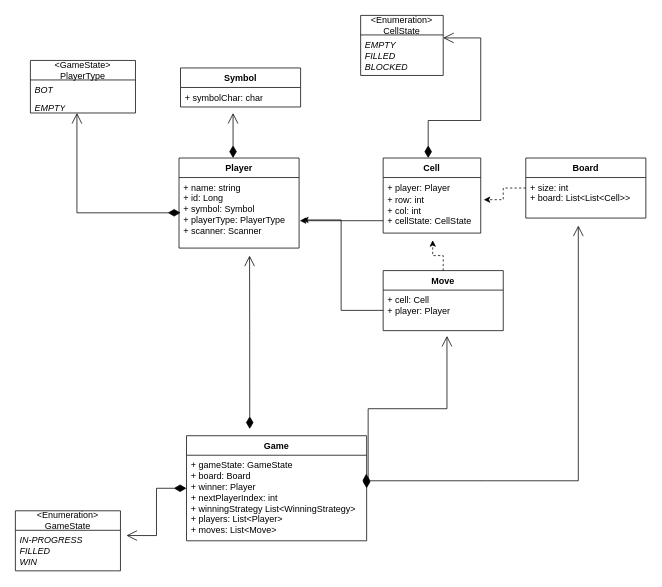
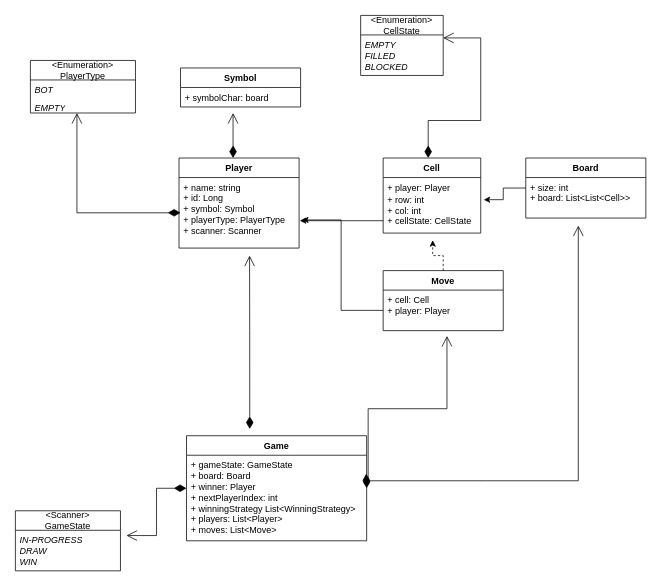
  <mxCell id="0" />
  <mxCell id="1" parent="0" />
  <mxCell id="2" value="Player" style="swimlane;fontStyle=1;align=center;verticalAlign=top;childLayout=stackLayout;horizontal=1;startSize=26;horizontalStack=0;resizeParent=1;resizeParentMax=0;resizeLast=0;collapsible=1;marginBottom=0;whiteSpace=wrap;html=1;" vertex="1" parent="1"><mxGeometry x="238" y="210" width="160" height="120" as="geometry" /></mxCell>
  <mxCell id="3" value="+ name: string&lt;div&gt;+ id: Long&lt;/div&gt;&lt;div&gt;+ symbol: Symbol&lt;/div&gt;&lt;div&gt;+ playerType: PlayerType&lt;/div&gt;&lt;div&gt;+ scanner: Scanner&lt;/div&gt;" style="text;strokeColor=none;fillColor=none;align=left;verticalAlign=top;spacingLeft=4;spacingRight=4;overflow=hidden;rotatable=0;points=[[0,0.5],[1,0.5]];portConstraint=eastwest;whiteSpace=wrap;html=1;" vertex="1" parent="2"><mxGeometry y="26" width="160" height="94" as="geometry" /></mxCell>
  <mxCell id="4" value="Symbol" style="swimlane;fontStyle=1;align=center;verticalAlign=top;childLayout=stackLayout;horizontal=1;startSize=26;horizontalStack=0;resizeParent=1;resizeParentMax=0;resizeLast=0;collapsible=1;marginBottom=0;whiteSpace=wrap;html=1;" vertex="1" parent="1"><mxGeometry x="240" y="90" width="160" height="52" as="geometry" /></mxCell>
- <mxCell id="5" value="+ symbolChar: char" style="text;strokeColor=none;fillColor=none;align=left;verticalAlign=top;spacingLeft=4;spacingRight=4;overflow=hidden;rotatable=0;points=[[0,0.5],[1,0.5]];portConstraint=eastwest;whiteSpace=wrap;html=1;" vertex="1" parent="4"><mxGeometry y="26" width="160" height="26" as="geometry" /></mxCell>
+ <mxCell id="5" value="+ symbolChar: board" style="text;strokeColor=none;fillColor=none;align=left;verticalAlign=top;spacingLeft=4;spacingRight=4;overflow=hidden;rotatable=0;points=[[0,0.5],[1,0.5]];portConstraint=eastwest;whiteSpace=wrap;html=1;" vertex="1" parent="4"><mxGeometry y="26" width="160" height="26" as="geometry" /></mxCell>
  <mxCell id="6" value="" style="endArrow=open;html=1;endSize=12;startArrow=diamondThin;startSize=14;startFill=1;edgeStyle=orthogonalEdgeStyle;align=left;verticalAlign=bottom;rounded=0;" edge="1" parent="1"><mxGeometry x="-1" y="3" relative="1" as="geometry"><mxPoint x="310" y="210" as="sourcePoint" /><mxPoint x="310" y="150" as="targetPoint" /></mxGeometry></mxCell>
- <mxCell id="7" value="&amp;lt;GameState&amp;gt;&lt;div&gt;PlayerType&lt;/div&gt;" style="swimlane;fontStyle=0;childLayout=stackLayout;horizontal=1;startSize=26;fillColor=none;horizontalStack=0;resizeParent=1;resizeParentMax=0;resizeLast=0;collapsible=1;marginBottom=0;whiteSpace=wrap;html=1;" vertex="1" parent="1"><mxGeometry x="40" y="80" width="140" height="70" as="geometry" /></mxCell>
+ <mxCell id="7" value="&amp;lt;Enumeration&amp;gt;&lt;div&gt;PlayerType&lt;/div&gt;" style="swimlane;fontStyle=0;childLayout=stackLayout;horizontal=1;startSize=26;fillColor=none;horizontalStack=0;resizeParent=1;resizeParentMax=0;resizeLast=0;collapsible=1;marginBottom=0;whiteSpace=wrap;html=1;" vertex="1" parent="1"><mxGeometry x="40" y="80" width="140" height="70" as="geometry" /></mxCell>
  <mxCell id="8" value="&lt;i&gt;BOT&lt;/i&gt;" style="text;strokeColor=none;fillColor=none;align=left;verticalAlign=top;spacingLeft=4;spacingRight=4;overflow=hidden;rotatable=0;points=[[0,0.5],[1,0.5]];portConstraint=eastwest;whiteSpace=wrap;html=1;" vertex="1" parent="7"><mxGeometry y="26" width="140" height="24" as="geometry" /></mxCell>
  <mxCell id="9" value="&lt;i&gt;EMPTY&lt;/i&gt;" style="text;strokeColor=none;fillColor=none;align=left;verticalAlign=top;spacingLeft=4;spacingRight=4;overflow=hidden;rotatable=0;points=[[0,0.5],[1,0.5]];portConstraint=eastwest;whiteSpace=wrap;html=1;" vertex="1" parent="7"><mxGeometry y="50" width="140" height="20" as="geometry" /></mxCell>
  <mxCell id="10" value="" style="endArrow=open;html=1;endSize=12;startArrow=diamondThin;startSize=14;startFill=1;edgeStyle=orthogonalEdgeStyle;align=left;verticalAlign=bottom;rounded=0;entryX=1;entryY=0.5;entryDx=0;entryDy=0;" edge="1" parent="1"><mxGeometry x="-1" y="3" relative="1" as="geometry"><mxPoint x="240" y="283" as="sourcePoint" /><mxPoint x="102" y="150" as="targetPoint" /><Array as="points"><mxPoint x="102" y="283" /></Array></mxGeometry></mxCell>
  <mxCell id="11" value="Cell" style="swimlane;fontStyle=1;align=center;verticalAlign=top;childLayout=stackLayout;horizontal=1;startSize=26;horizontalStack=0;resizeParent=1;resizeParentMax=0;resizeLast=0;collapsible=1;marginBottom=0;whiteSpace=wrap;html=1;" vertex="1" parent="1"><mxGeometry x="510" y="210" width="130" height="100" as="geometry" /></mxCell>
  <mxCell id="12" value="+ player: Player" style="text;strokeColor=none;fillColor=none;align=left;verticalAlign=top;spacingLeft=4;spacingRight=4;overflow=hidden;rotatable=0;points=[[0,0.5],[1,0.5]];portConstraint=eastwest;whiteSpace=wrap;html=1;" vertex="1" parent="11"><mxGeometry y="26" width="130" height="74" as="geometry" /></mxCell>
  <mxCell id="13" value="+ row: int" style="text;strokeColor=none;fillColor=none;align=left;verticalAlign=top;spacingLeft=4;spacingRight=4;overflow=hidden;rotatable=0;points=[[0,0.5],[1,0.5]];portConstraint=eastwest;whiteSpace=wrap;html=1;" vertex="1" parent="1"><mxGeometry x="510" y="252" width="100" height="26" as="geometry" /></mxCell>
  <mxCell id="14" value="+ col: int&lt;div&gt;+ cellState: CellState&lt;/div&gt;" style="text;strokeColor=none;fillColor=none;align=left;verticalAlign=top;spacingLeft=4;spacingRight=4;overflow=hidden;rotatable=0;points=[[0,0.5],[1,0.5]];portConstraint=eastwest;whiteSpace=wrap;html=1;" vertex="1" parent="1"><mxGeometry x="510" y="267" width="130" height="53" as="geometry" /></mxCell>
  <mxCell id="15" value="&amp;lt;Enumeration&amp;gt;&lt;div&gt;CellState&lt;/div&gt;" style="swimlane;fontStyle=0;childLayout=stackLayout;horizontal=1;startSize=26;fillColor=none;horizontalStack=0;resizeParent=1;resizeParentMax=0;resizeLast=0;collapsible=1;marginBottom=0;whiteSpace=wrap;html=1;" vertex="1" parent="1"><mxGeometry x="480" y="20" width="110" height="80" as="geometry" /></mxCell>
  <mxCell id="16" value="&lt;i&gt;EMPTY&lt;/i&gt;&lt;div&gt;&lt;i&gt;FILLED&lt;/i&gt;&lt;/div&gt;&lt;div&gt;&lt;i&gt;BLOCKED&lt;br&gt;&lt;/i&gt;&lt;div&gt;&lt;i&gt;&lt;br&gt;&lt;/i&gt;&lt;/div&gt;&lt;/div&gt;" style="text;strokeColor=none;fillColor=none;align=left;verticalAlign=top;spacingLeft=4;spacingRight=4;overflow=hidden;rotatable=0;points=[[0,0.5],[1,0.5]];portConstraint=eastwest;whiteSpace=wrap;html=1;" vertex="1" parent="15"><mxGeometry y="26" width="110" height="54" as="geometry" /></mxCell>
  <mxCell id="17" value="" style="endArrow=open;html=1;endSize=12;startArrow=diamondThin;startSize=14;startFill=1;edgeStyle=orthogonalEdgeStyle;align=left;verticalAlign=bottom;rounded=0;entryX=1;entryY=0.25;entryDx=0;entryDy=0;" edge="1" parent="1"><mxGeometry x="-1" y="3" relative="1" as="geometry"><mxPoint x="570" y="210" as="sourcePoint" /><mxPoint x="590" y="50" as="targetPoint" /><Array as="points"><mxPoint x="570" y="160" /><mxPoint x="640" y="160" /><mxPoint x="640" y="50" /></Array></mxGeometry></mxCell>
  <mxCell id="18" value="Move" style="swimlane;fontStyle=1;align=center;verticalAlign=top;childLayout=stackLayout;horizontal=1;startSize=26;horizontalStack=0;resizeParent=1;resizeParentMax=0;resizeLast=0;collapsible=1;marginBottom=0;whiteSpace=wrap;html=1;" vertex="1" parent="1"><mxGeometry x="510" y="360" width="160" height="80" as="geometry" /></mxCell>
  <mxCell id="19" value="+ cell: Cell&lt;div&gt;+ player: Player&lt;/div&gt;" style="text;strokeColor=none;fillColor=none;align=left;verticalAlign=top;spacingLeft=4;spacingRight=4;overflow=hidden;rotatable=0;points=[[0,0.5],[1,0.5]];portConstraint=eastwest;whiteSpace=wrap;html=1;" vertex="1" parent="18"><mxGeometry y="26" width="160" height="54" as="geometry" /></mxCell>
  <mxCell id="20" style="edgeStyle=orthogonalEdgeStyle;rounded=0;orthogonalLoop=1;jettySize=auto;html=1;entryX=1.006;entryY=0.612;entryDx=0;entryDy=0;entryPerimeter=0;" edge="1" parent="1" source="14" target="3"><mxGeometry relative="1" as="geometry" /></mxCell>
  <mxCell id="21" style="edgeStyle=orthogonalEdgeStyle;rounded=0;orthogonalLoop=1;jettySize=auto;html=1;entryX=1.025;entryY=0.601;entryDx=0;entryDy=0;entryPerimeter=0;" edge="1" parent="1" source="19" target="3"><mxGeometry relative="1" as="geometry" /></mxCell>
  <mxCell id="22" style="edgeStyle=orthogonalEdgeStyle;rounded=0;orthogonalLoop=1;jettySize=auto;html=1;entryX=0.508;entryY=0.991;entryDx=0;entryDy=0;entryPerimeter=0;dashed=1;" edge="1" parent="1" source="18" target="14"><mxGeometry relative="1" as="geometry" /></mxCell>
  <mxCell id="23" value="Board" style="swimlane;fontStyle=1;align=center;verticalAlign=top;childLayout=stackLayout;horizontal=1;startSize=26;horizontalStack=0;resizeParent=1;resizeParentMax=0;resizeLast=0;collapsible=1;marginBottom=0;whiteSpace=wrap;html=1;" vertex="1" parent="1"><mxGeometry x="700" y="210" width="160" height="80" as="geometry" /></mxCell>
  <mxCell id="24" value="+ size: int&lt;div&gt;+ board: List&amp;lt;List&amp;lt;Cell&amp;gt;&amp;gt;&lt;/div&gt;" style="text;strokeColor=none;fillColor=none;align=left;verticalAlign=top;spacingLeft=4;spacingRight=4;overflow=hidden;rotatable=0;points=[[0,0.5],[1,0.5]];portConstraint=eastwest;whiteSpace=wrap;html=1;" vertex="1" parent="23"><mxGeometry y="26" width="160" height="54" as="geometry" /></mxCell>
- <mxCell id="25" style="edgeStyle=orthogonalEdgeStyle;rounded=0;orthogonalLoop=1;jettySize=auto;html=1;entryX=1.031;entryY=-0.028;entryDx=0;entryDy=0;entryPerimeter=0;dashed=1;" edge="1" parent="1" source="23" target="14"><mxGeometry relative="1" as="geometry" /></mxCell>
+ <mxCell id="25" style="edgeStyle=orthogonalEdgeStyle;rounded=0;orthogonalLoop=1;jettySize=auto;html=1;entryX=1.031;entryY=-0.028;entryDx=0;entryDy=0;entryPerimeter=0;" edge="1" parent="1" source="23" target="14"><mxGeometry relative="1" as="geometry" /></mxCell>
  <mxCell id="26" value="Game" style="swimlane;fontStyle=1;align=center;verticalAlign=top;childLayout=stackLayout;horizontal=1;startSize=26;horizontalStack=0;resizeParent=1;resizeParentMax=0;resizeLast=0;collapsible=1;marginBottom=0;whiteSpace=wrap;html=1;" vertex="1" parent="1"><mxGeometry x="248" y="580" width="240" height="140" as="geometry" /></mxCell>
  <mxCell id="27" value="+ gameState: GameState&lt;div&gt;+ board: Board&lt;/div&gt;&lt;div&gt;+ winner: Player&lt;/div&gt;&lt;div&gt;+ nextPlayerIndex: int&lt;/div&gt;&lt;div&gt;+ winningStrategy List&amp;lt;WinningStrategy&amp;gt;&lt;/div&gt;&lt;div&gt;+ players: List&amp;lt;Player&amp;gt;&lt;/div&gt;&lt;div&gt;+ moves: List&amp;lt;Move&amp;gt;&lt;/div&gt;&lt;div&gt;&lt;br&gt;&lt;/div&gt;" style="text;strokeColor=none;fillColor=none;align=left;verticalAlign=top;spacingLeft=4;spacingRight=4;overflow=hidden;rotatable=0;points=[[0,0.5],[1,0.5]];portConstraint=eastwest;whiteSpace=wrap;html=1;" vertex="1" parent="26"><mxGeometry y="26" width="240" height="114" as="geometry" /></mxCell>
- <mxCell id="28" value="&amp;lt;Enumeration&amp;gt;&lt;div&gt;GameState&lt;/div&gt;" style="swimlane;fontStyle=0;childLayout=stackLayout;horizontal=1;startSize=26;fillColor=none;horizontalStack=0;resizeParent=1;resizeParentMax=0;resizeLast=0;collapsible=1;marginBottom=0;whiteSpace=wrap;html=1;" vertex="1" parent="1"><mxGeometry x="20" y="680" width="140" height="80" as="geometry" /></mxCell>
- <mxCell id="29" value="&lt;i&gt;IN-PROGRESS&lt;/i&gt;&lt;div&gt;&lt;i&gt;FILLED&lt;/i&gt;&lt;/div&gt;&lt;div&gt;&lt;i&gt;WIN&lt;/i&gt;&lt;/div&gt;" style="text;strokeColor=none;fillColor=none;align=left;verticalAlign=top;spacingLeft=4;spacingRight=4;overflow=hidden;rotatable=0;points=[[0,0.5],[1,0.5]];portConstraint=eastwest;whiteSpace=wrap;html=1;" vertex="1" parent="28"><mxGeometry y="26" width="140" height="54" as="geometry" /></mxCell>
+ <mxCell id="28" value="&amp;lt;Scanner&amp;gt;&lt;div&gt;GameState&lt;/div&gt;" style="swimlane;fontStyle=0;childLayout=stackLayout;horizontal=1;startSize=26;fillColor=none;horizontalStack=0;resizeParent=1;resizeParentMax=0;resizeLast=0;collapsible=1;marginBottom=0;whiteSpace=wrap;html=1;" vertex="1" parent="1"><mxGeometry x="20" y="680" width="140" height="80" as="geometry" /></mxCell>
+ <mxCell id="29" value="&lt;i&gt;IN-PROGRESS&lt;/i&gt;&lt;div&gt;&lt;i&gt;DRAW&lt;/i&gt;&lt;/div&gt;&lt;div&gt;&lt;i&gt;WIN&lt;/i&gt;&lt;/div&gt;" style="text;strokeColor=none;fillColor=none;align=left;verticalAlign=top;spacingLeft=4;spacingRight=4;overflow=hidden;rotatable=0;points=[[0,0.5],[1,0.5]];portConstraint=eastwest;whiteSpace=wrap;html=1;" vertex="1" parent="28"><mxGeometry y="26" width="140" height="54" as="geometry" /></mxCell>
  <mxCell id="30" value="" style="endArrow=open;html=1;endSize=12;startArrow=diamondThin;startSize=14;startFill=1;edgeStyle=orthogonalEdgeStyle;align=left;verticalAlign=bottom;rounded=0;" edge="1" parent="1"><mxGeometry x="-1" y="3" relative="1" as="geometry"><mxPoint x="248" y="650" as="sourcePoint" /><mxPoint x="168" y="713" as="targetPoint" /><Array as="points"><mxPoint x="208" y="650" /><mxPoint x="208" y="713" /></Array></mxGeometry></mxCell>
  <mxCell id="31" value="" style="endArrow=open;html=1;endSize=12;startArrow=diamondThin;startSize=14;startFill=1;edgeStyle=orthogonalEdgeStyle;align=left;verticalAlign=bottom;rounded=0;" edge="1" parent="1"><mxGeometry x="-1" y="3" relative="1" as="geometry"><mxPoint x="332.23" y="571" as="sourcePoint" /><mxPoint x="332" y="340" as="targetPoint" /><Array as="points"><mxPoint x="332" y="440" /><mxPoint x="332" y="440" /></Array></mxGeometry></mxCell>
  <mxCell id="32" value="" style="endArrow=open;html=1;endSize=12;startArrow=diamondThin;startSize=14;startFill=1;edgeStyle=orthogonalEdgeStyle;align=left;verticalAlign=bottom;rounded=0;" edge="1" parent="1"><mxGeometry x="-1" y="3" relative="1" as="geometry"><mxPoint x="488" y="650" as="sourcePoint" /><mxPoint x="770" y="300" as="targetPoint" /><Array as="points"><mxPoint x="648.12" y="640" /><mxPoint x="648.12" y="640" /></Array></mxGeometry></mxCell>
  <mxCell id="33" value="" style="endArrow=open;html=1;endSize=12;startArrow=diamondThin;startSize=14;startFill=1;edgeStyle=orthogonalEdgeStyle;align=left;verticalAlign=bottom;rounded=0;exitX=0.998;exitY=0.366;exitDx=0;exitDy=0;exitPerimeter=0;" edge="1" parent="1" source="27"><mxGeometry x="-1" y="3" relative="1" as="geometry"><mxPoint x="595" y="640" as="sourcePoint" /><mxPoint x="595" y="447" as="targetPoint" /><Array as="points"><mxPoint x="488" y="640" /><mxPoint x="490" y="640" /><mxPoint x="490" y="544" /><mxPoint x="595" y="544" /></Array></mxGeometry></mxCell>
